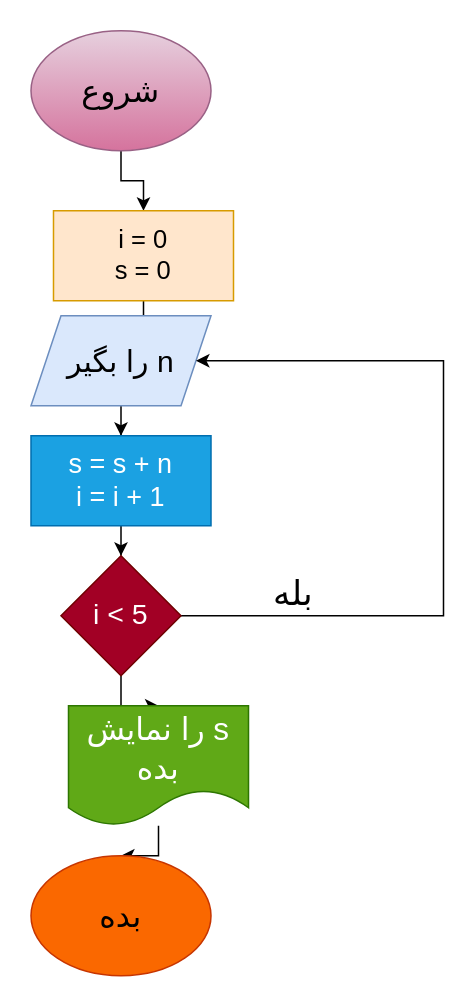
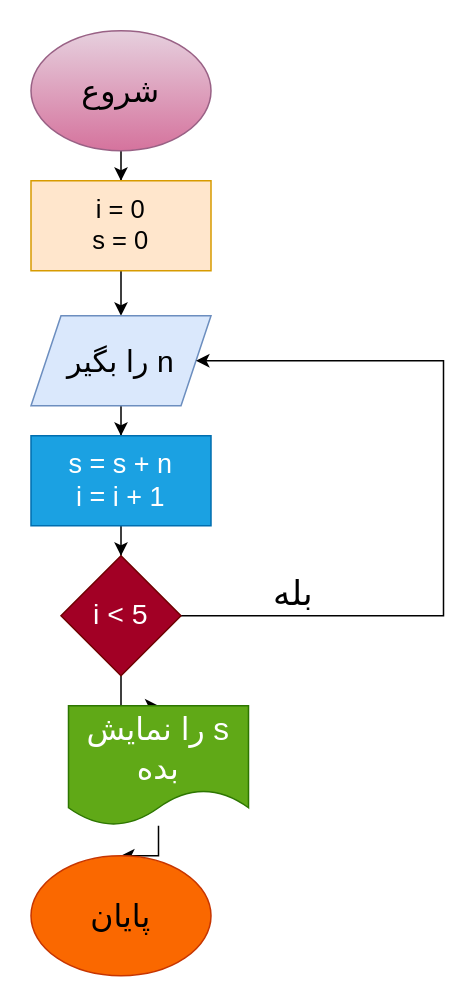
  <mxCell id="0" />
  <mxCell id="1" parent="0" />
  <mxCell id="2" value="" style="edgeStyle=orthogonalEdgeStyle;rounded=0;orthogonalLoop=1;jettySize=auto;html=1;" edge="1" parent="1" source="3" target="5"><mxGeometry relative="1" as="geometry" /></mxCell>
  <mxCell id="3" value="&lt;font style=&quot;font-size: 21px;&quot;&gt;شروع&lt;/font&gt;" style="ellipse;whiteSpace=wrap;html=1;fillColor=#e6d0de;strokeColor=#996185;gradientColor=#d5739d;" vertex="1" parent="1"><mxGeometry x="20" y="20" width="120" height="80" as="geometry" /></mxCell>
  <mxCell id="4" value="" style="edgeStyle=orthogonalEdgeStyle;rounded=0;orthogonalLoop=1;jettySize=auto;html=1;" edge="1" parent="1" source="5" target="7"><mxGeometry relative="1" as="geometry" /></mxCell>
- <mxCell id="5" value="&lt;font style=&quot;font-size: 17px;&quot;&gt;i = 0&lt;br&gt;s = 0&lt;/font&gt;" style="rounded=0;whiteSpace=wrap;html=1;fillColor=#ffe6cc;strokeColor=#d79b00;" vertex="1" parent="1"><mxGeometry x="35" y="140" width="120" height="60" as="geometry" /></mxCell>
+ <mxCell id="5" value="&lt;font style=&quot;font-size: 17px;&quot;&gt;i = 0&lt;br&gt;s = 0&lt;/font&gt;" style="rounded=0;whiteSpace=wrap;html=1;fillColor=#ffe6cc;strokeColor=#d79b00;" vertex="1" parent="1"><mxGeometry x="20" y="120" width="120" height="60" as="geometry" /></mxCell>
  <mxCell id="6" value="" style="edgeStyle=orthogonalEdgeStyle;rounded=0;orthogonalLoop=1;jettySize=auto;html=1;" edge="1" parent="1" source="7" target="9"><mxGeometry relative="1" as="geometry" /></mxCell>
  <mxCell id="7" value="&lt;div style=&quot;direction: rtl;&quot;&gt;&lt;span style=&quot;background-color: initial;&quot;&gt;&lt;font style=&quot;font-size: 20px;&quot;&gt;n را بگیر&lt;/font&gt;&lt;/span&gt;&lt;/div&gt;" style="shape=parallelogram;perimeter=parallelogramPerimeter;whiteSpace=wrap;html=1;fixedSize=1;fillColor=#dae8fc;strokeColor=#6c8ebf;" vertex="1" parent="1"><mxGeometry x="20" y="210" width="120" height="60" as="geometry" /></mxCell>
  <mxCell id="8" value="" style="edgeStyle=orthogonalEdgeStyle;rounded=0;orthogonalLoop=1;jettySize=auto;html=1;" edge="1" parent="1" source="9" target="12"><mxGeometry relative="1" as="geometry" /></mxCell>
  <mxCell id="9" value="&lt;font style=&quot;font-size: 18px;&quot;&gt;s = s + n&lt;br&gt;i = i + 1&lt;/font&gt;" style="rounded=0;whiteSpace=wrap;html=1;fillColor=#1ba1e2;fontColor=#ffffff;strokeColor=#006EAF;" vertex="1" parent="1"><mxGeometry x="20" y="290" width="120" height="60" as="geometry" /></mxCell>
  <mxCell id="10" style="edgeStyle=orthogonalEdgeStyle;rounded=0;orthogonalLoop=1;jettySize=auto;html=1;entryX=1;entryY=0.5;entryDx=0;entryDy=0;" edge="1" parent="1" source="12" target="7"><mxGeometry relative="1" as="geometry"><Array as="points"><mxPoint x="295" y="410" /><mxPoint x="295" y="240" /></Array></mxGeometry></mxCell>
  <mxCell id="11" value="" style="edgeStyle=orthogonalEdgeStyle;rounded=0;orthogonalLoop=1;jettySize=auto;html=1;" edge="1" parent="1" source="12" target="15"><mxGeometry relative="1" as="geometry" /></mxCell>
  <mxCell id="12" value="&lt;font style=&quot;font-size: 19px;&quot;&gt;i &amp;lt; 5&lt;/font&gt;" style="rhombus;whiteSpace=wrap;html=1;fillColor=#a20025;fontColor=#ffffff;strokeColor=#6F0000;" vertex="1" parent="1"><mxGeometry x="40" y="370" width="80" height="80" as="geometry" /></mxCell>
  <mxCell id="13" value="&lt;font style=&quot;font-size: 23px;&quot;&gt;بله&lt;/font&gt;" style="text;html=1;strokeColor=none;fillColor=none;align=center;verticalAlign=middle;whiteSpace=wrap;rounded=0;" vertex="1" parent="1"><mxGeometry x="165" y="380" width="60" height="30" as="geometry" /></mxCell>
  <mxCell id="14" value="" style="edgeStyle=orthogonalEdgeStyle;rounded=0;orthogonalLoop=1;jettySize=auto;html=1;" edge="1" parent="1" source="15" target="16"><mxGeometry relative="1" as="geometry" /></mxCell>
  <mxCell id="15" value="&lt;div style=&quot;direction: rtl;&quot;&gt;&lt;span style=&quot;background-color: initial;&quot;&gt;&lt;font style=&quot;font-size: 21px;&quot;&gt;s را نمایش بده&lt;/font&gt;&lt;/span&gt;&lt;/div&gt;" style="shape=document;whiteSpace=wrap;html=1;boundedLbl=1;fillColor=#60a917;fontColor=#ffffff;strokeColor=#2D7600;" vertex="1" parent="1"><mxGeometry x="45" y="470" width="120" height="80" as="geometry" /></mxCell>
- <mxCell id="16" value="&lt;font style=&quot;font-size: 21px;&quot;&gt;بده&lt;/font&gt;" style="ellipse;whiteSpace=wrap;html=1;fillColor=#fa6800;fontColor=#000000;strokeColor=#C73500;" vertex="1" parent="1"><mxGeometry x="20" y="570" width="120" height="80" as="geometry" /></mxCell>
+ <mxCell id="16" value="&lt;font style=&quot;font-size: 21px;&quot;&gt;پایان&lt;/font&gt;" style="ellipse;whiteSpace=wrap;html=1;fillColor=#fa6800;fontColor=#000000;strokeColor=#C73500;" vertex="1" parent="1"><mxGeometry x="20" y="570" width="120" height="80" as="geometry" /></mxCell>
